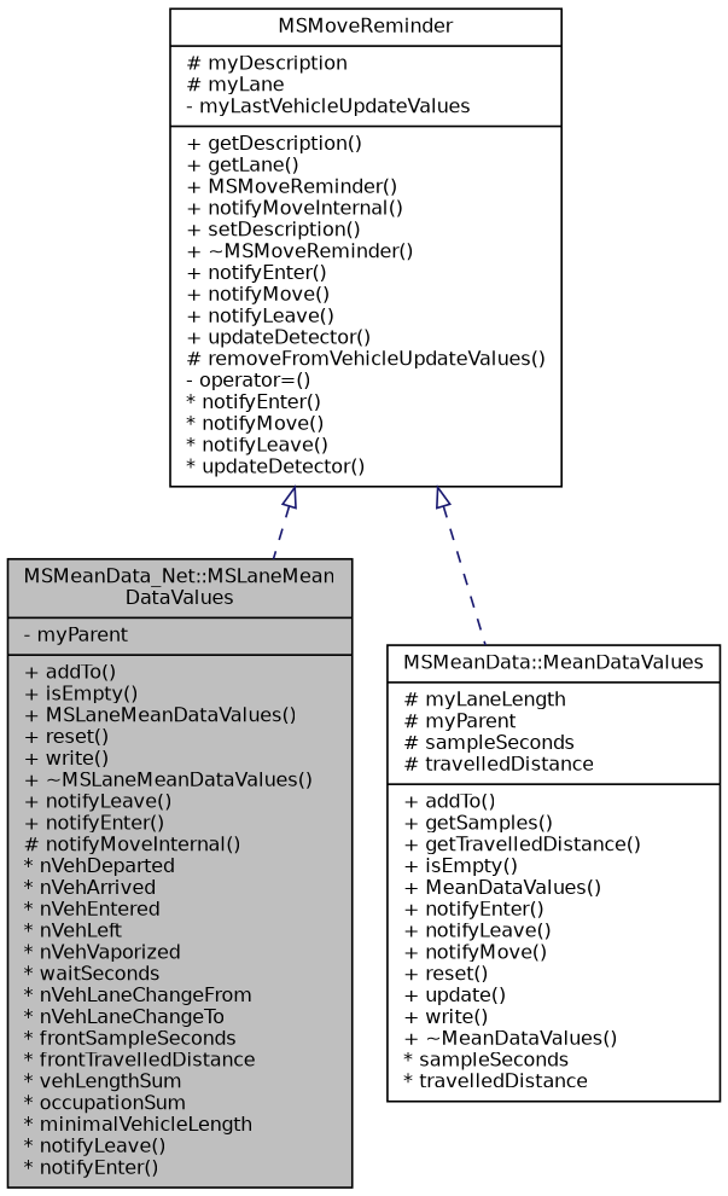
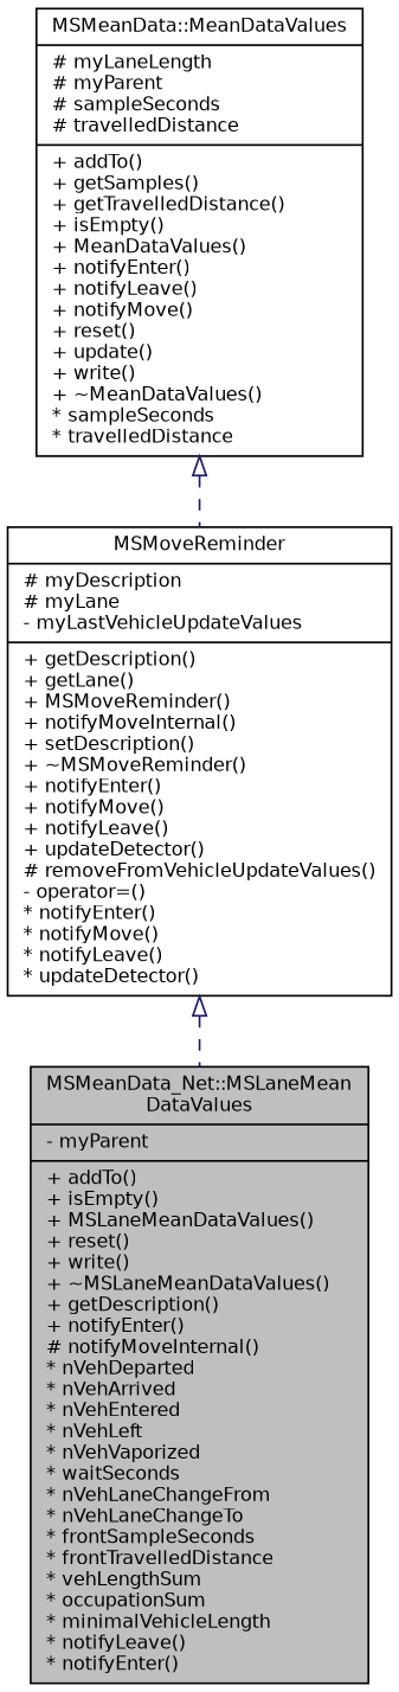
  digraph {
    node [color=black fillcolor=white fontname=Helvetica fontsize=10 shape=record style=filled]
    edge [arrowtail=onormal color=midnightblue dir=back fontname=Helvetica fontsize=10 labelfontname=Helvetica labelfontsize=10 style=dashed]
-   n1 [fillcolor=grey75 fontcolor=black height=0.2 label="{MSMeanData_Net::MSLaneMean\lDataValues\n|- myParent\l|+ addTo()\l+ isEmpty()\l+ MSLaneMeanDataValues()\l+ reset()\l+ write()\l+ ~MSLaneMeanDataValues()\l+ notifyLeave()\l+ notifyEnter()\l# notifyMoveInternal()\l* nVehDeparted\l* nVehArrived\l* nVehEntered\l* nVehLeft\l* nVehVaporized\l* waitSeconds\l* nVehLaneChangeFrom\l* nVehLaneChangeTo\l* frontSampleSeconds\l* frontTravelledDistance\l* vehLengthSum\l* occupationSum\l* minimalVehicleLength\l* notifyLeave()\l* notifyEnter()\l}" width=0.4]
+   n1 [fillcolor=grey75 fontcolor=black height=0.2 label="{MSMeanData_Net::MSLaneMean\lDataValues\n|- myParent\l|+ addTo()\l+ isEmpty()\l+ MSLaneMeanDataValues()\l+ reset()\l+ write()\l+ ~MSLaneMeanDataValues()\l+ getDescription()\l+ notifyEnter()\l# notifyMoveInternal()\l* nVehDeparted\l* nVehArrived\l* nVehEntered\l* nVehLeft\l* nVehVaporized\l* waitSeconds\l* nVehLaneChangeFrom\l* nVehLaneChangeTo\l* frontSampleSeconds\l* frontTravelledDistance\l* vehLengthSum\l* occupationSum\l* minimalVehicleLength\l* notifyLeave()\l* notifyEnter()\l}" width=0.4]
    n2 [height=0.2 label="{MSMeanData::MeanDataValues\n|# myLaneLength\l# myParent\l# sampleSeconds\l# travelledDistance\l|+ addTo()\l+ getSamples()\l+ getTravelledDistance()\l+ isEmpty()\l+ MeanDataValues()\l+ notifyEnter()\l+ notifyLeave()\l+ notifyMove()\l+ reset()\l+ update()\l+ write()\l+ ~MeanDataValues()\l* sampleSeconds\l* travelledDistance\l}" width=0.4]
    n3 [height=0.2 label="{MSMoveReminder\n|# myDescription\l# myLane\l- myLastVehicleUpdateValues\l|+ getDescription()\l+ getLane()\l+ MSMoveReminder()\l+ notifyMoveInternal()\l+ setDescription()\l+ ~MSMoveReminder()\l+ notifyEnter()\l+ notifyMove()\l+ notifyLeave()\l+ updateDetector()\l# removeFromVehicleUpdateValues()\l- operator=()\l* notifyEnter()\l* notifyMove()\l* notifyLeave()\l* updateDetector()\l}" width=0.4]
    n3 -> n1
-   n3 -> n2
+   n2 -> n3
  }
